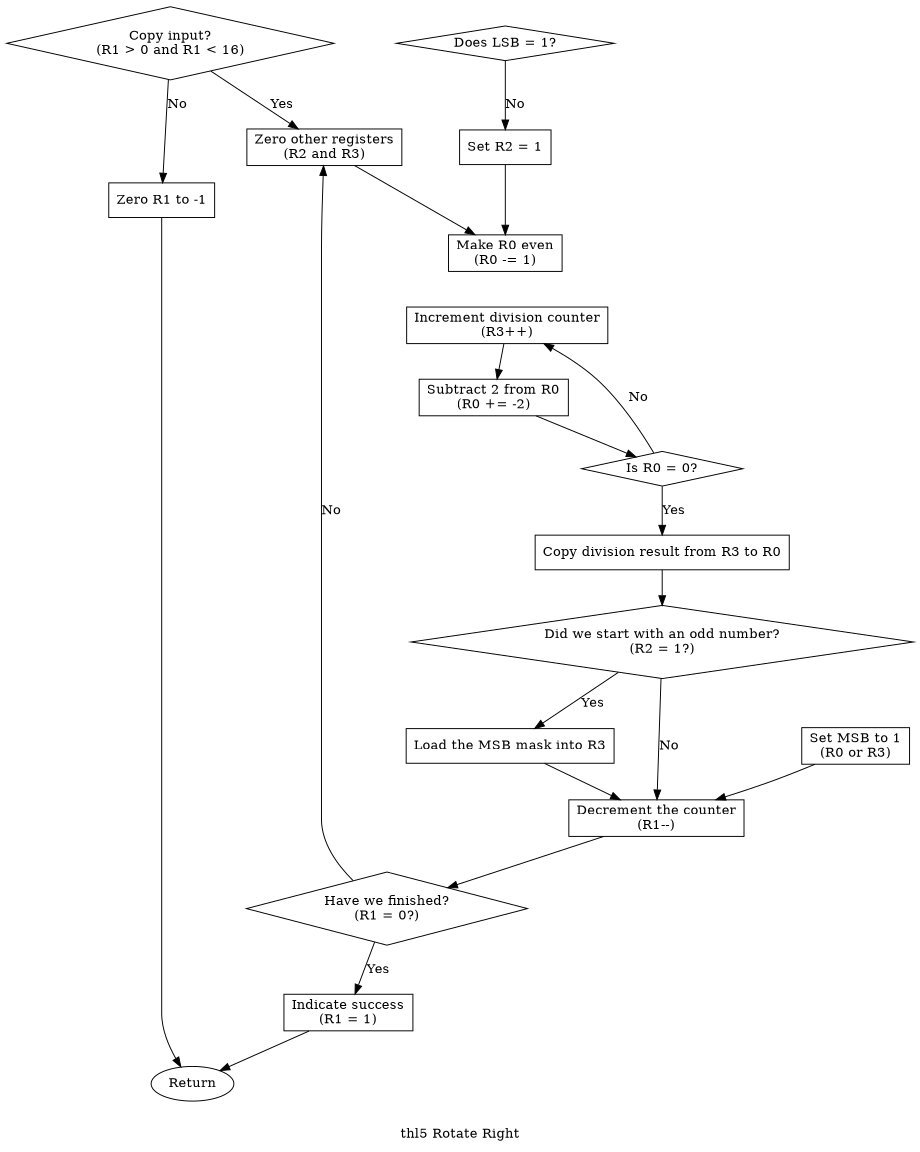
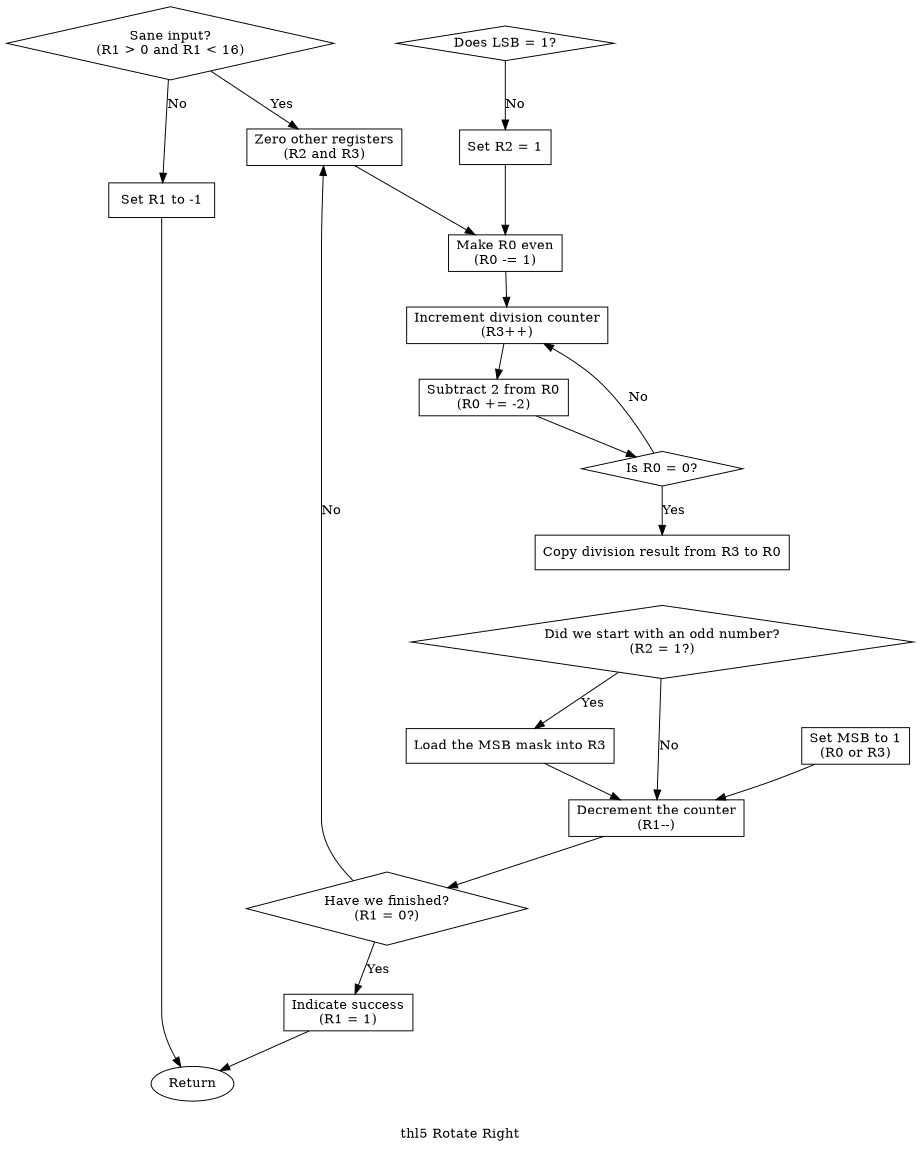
  digraph {
    label="thl5 Rotate Right"
    nodesep=0.8
    node [shape=box]
-   n1 [label="Copy input?\n(R1 > 0 and R1 < 16)" shape=diamond]
+   n1 [label="Sane input?\n(R1 > 0 and R1 < 16)" shape=diamond]
    n2 [label="Zero other registers\n(R2 and R3)"]
-   n3 [label="Zero R1 to -1"]
+   n3 [label="Set R1 to -1"]
    n4 [label="Make R0 even\n(R0 -= 1)"]
    n5 [label=Return shape=ellipse]
    n6 [label="Does LSB = 1?" shape=diamond]
    n7 [label="Set R2 = 1"]
    n8 [label="Increment division counter\n(R3++)"]
    n9 [label="Subtract 2 from R0\n(R0 += -2)"]
    n10 [label="Is R0 = 0?" shape=diamond]
    n11 [label="Copy division result from R3 to R0"]
    n12 [label="Did we start with an odd number?\n(R2 = 1?)" shape=diamond]
    n13 [label="Load the MSB mask into R3"]
    n14 [label="Decrement the counter\n(R1--)"]
    n15 [label="Have we finished?\n(R1 = 0?)" shape=diamond]
    n16 [label="Set MSB to 1\n(R0 or R3)"]
    n17 [label="Indicate success\n(R1 = 1)"]
    n1 -> n2 [label=Yes]
    n1 -> n3 [label=No]
    n2 -> n4
    n3 -> n5
+   n4 -> n8
    n6 -> n7 [label=No]
    n7 -> n4
    n8 -> n9
    n9 -> n10
    n10 -> n8 [label=No]
    n10 -> n11 [label=Yes]
-   n11 -> n12
    n12 -> n13 [label=Yes]
    n12 -> n14 [label=No]
    n13 -> n14
    n14 -> n15
    n15 -> n2 [label=No]
    n15 -> n17 [label=Yes]
    n16 -> n14
    n17 -> n5
  }
